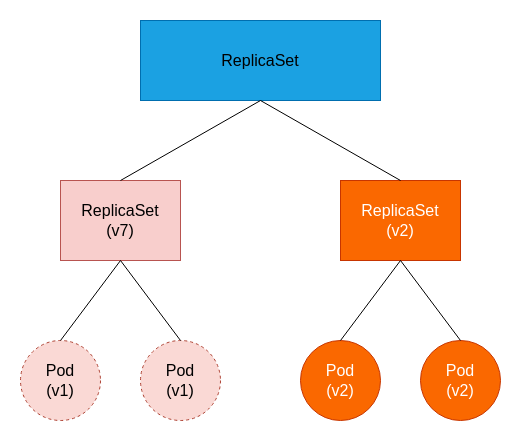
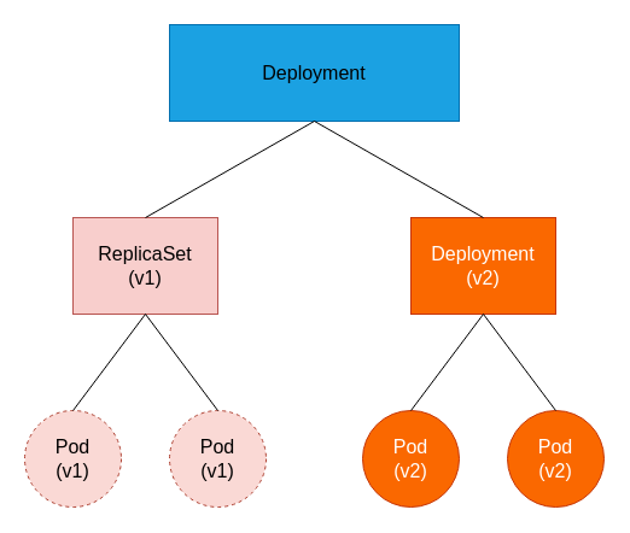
  <mxCell id="0" />
  <mxCell id="1" parent="0" />
  <mxCell id="2" value="" style="text;html=1;strokeColor=#006EAF;fillColor=#1ba1e2;align=center;verticalAlign=middle;whiteSpace=wrap;rounded=0;labelBackgroundColor=none;fontSize=16;fontColor=#ffffff;" vertex="1" parent="1"><mxGeometry x="140" y="20" width="240" height="80" as="geometry" /></mxCell>
  <mxCell id="3" value="" style="text;html=1;strokeColor=#b85450;fillColor=#f8cecc;align=center;verticalAlign=middle;whiteSpace=wrap;rounded=0;labelBackgroundColor=none;fontSize=16;" vertex="1" parent="1"><mxGeometry x="60" y="180" width="120" height="80" as="geometry" /></mxCell>
- <mxCell id="4" value="&lt;span style=&quot;font-size: 16px&quot;&gt;ReplicaSet&lt;/span&gt;" style="text;html=1;strokeColor=none;fillColor=none;align=center;verticalAlign=middle;whiteSpace=wrap;rounded=0;" vertex="1" parent="1"><mxGeometry x="140" y="20" width="240" height="80" as="geometry" /></mxCell>
- <mxCell id="5" value="&lt;span style=&quot;font-size: 16px&quot;&gt;ReplicaSet&lt;br&gt;(v7)&lt;br&gt;&lt;/span&gt;" style="text;html=1;fillColor=none;align=center;verticalAlign=middle;whiteSpace=wrap;rounded=0;strokeWidth=1;" vertex="1" parent="1"><mxGeometry x="60" y="180" width="120" height="80" as="geometry" /></mxCell>
+ <mxCell id="4" value="&lt;span style=&quot;font-size: 16px&quot;&gt;Deployment&lt;/span&gt;" style="text;html=1;strokeColor=none;fillColor=none;align=center;verticalAlign=middle;whiteSpace=wrap;rounded=0;" vertex="1" parent="1"><mxGeometry x="140" y="20" width="240" height="80" as="geometry" /></mxCell>
+ <mxCell id="5" value="&lt;span style=&quot;font-size: 16px&quot;&gt;ReplicaSet&lt;br&gt;(v1)&lt;br&gt;&lt;/span&gt;" style="text;html=1;fillColor=none;align=center;verticalAlign=middle;whiteSpace=wrap;rounded=0;strokeWidth=1;" vertex="1" parent="1"><mxGeometry x="60" y="180" width="120" height="80" as="geometry" /></mxCell>
  <mxCell id="6" value="" style="text;html=1;strokeColor=#b85450;fillColor=#f8cecc;align=center;verticalAlign=middle;whiteSpace=wrap;rounded=0;labelBackgroundColor=none;fontSize=16;" vertex="1" parent="1"><mxGeometry x="340" y="180" width="120" height="80" as="geometry" /></mxCell>
- <mxCell id="7" value="&lt;span style=&quot;font-size: 16px&quot;&gt;ReplicaSet&lt;br&gt;(v2)&lt;br&gt;&lt;/span&gt;" style="text;html=1;strokeColor=#C73500;fillColor=#fa6800;align=center;verticalAlign=middle;whiteSpace=wrap;rounded=0;fontColor=#ffffff;" vertex="1" parent="1"><mxGeometry x="340" y="180" width="120" height="80" as="geometry" /></mxCell>
+ <mxCell id="7" value="&lt;span style=&quot;font-size: 16px&quot;&gt;Deployment&lt;br&gt;(v2)&lt;br&gt;&lt;/span&gt;" style="text;html=1;strokeColor=#C73500;fillColor=#fa6800;align=center;verticalAlign=middle;whiteSpace=wrap;rounded=0;fontColor=#ffffff;" vertex="1" parent="1"><mxGeometry x="340" y="180" width="120" height="80" as="geometry" /></mxCell>
  <mxCell id="8" value="&lt;font style=&quot;font-size: 16px&quot;&gt;Pod&lt;br&gt;(v1)&lt;br&gt;&lt;/font&gt;" style="ellipse;whiteSpace=wrap;html=1;aspect=fixed;strokeColor=#ae4132;fillColor=#fad9d5;dashed=1;" vertex="1" parent="1"><mxGeometry x="140" y="340" width="80" height="80" as="geometry" /></mxCell>
  <mxCell id="9" value="&lt;font style=&quot;font-size: 16px&quot;&gt;Pod&lt;br&gt;(v1)&lt;br&gt;&lt;/font&gt;" style="ellipse;whiteSpace=wrap;html=1;aspect=fixed;strokeColor=#ae4132;fillColor=#fad9d5;dashed=1;" vertex="1" parent="1"><mxGeometry x="20" y="340" width="80" height="80" as="geometry" /></mxCell>
  <mxCell id="10" value="" style="endArrow=none;html=1;entryX=0.5;entryY=1;entryDx=0;entryDy=0;exitX=0.5;exitY=0;exitDx=0;exitDy=0;" edge="1" parent="1" source="9" target="5"><mxGeometry width="50" height="50" relative="1" as="geometry"><mxPoint x="370" y="420" as="sourcePoint" /><mxPoint x="420" y="370" as="targetPoint" /></mxGeometry></mxCell>
  <mxCell id="11" value="" style="endArrow=none;html=1;entryX=0.5;entryY=1;entryDx=0;entryDy=0;exitX=0.5;exitY=0;exitDx=0;exitDy=0;" edge="1" parent="1" source="8" target="5"><mxGeometry width="50" height="50" relative="1" as="geometry"><mxPoint x="70" y="350" as="sourcePoint" /><mxPoint x="130" y="270" as="targetPoint" /></mxGeometry></mxCell>
  <mxCell id="12" value="&lt;font style=&quot;font-size: 16px&quot;&gt;Pod&lt;br&gt;(v2)&lt;br&gt;&lt;/font&gt;" style="ellipse;whiteSpace=wrap;html=1;aspect=fixed;strokeColor=#C73500;fillColor=#fa6800;fontColor=#ffffff;" vertex="1" parent="1"><mxGeometry x="420" y="340" width="80" height="80" as="geometry" /></mxCell>
  <mxCell id="13" value="&lt;font style=&quot;font-size: 16px&quot;&gt;Pod&lt;br&gt;(v2)&lt;br&gt;&lt;/font&gt;" style="ellipse;whiteSpace=wrap;html=1;aspect=fixed;strokeColor=#C73500;fillColor=#fa6800;fontColor=#ffffff;" vertex="1" parent="1"><mxGeometry x="300" y="340" width="80" height="80" as="geometry" /></mxCell>
  <mxCell id="14" value="" style="endArrow=none;html=1;entryX=0.5;entryY=1;entryDx=0;entryDy=0;exitX=0.5;exitY=0;exitDx=0;exitDy=0;" edge="1" parent="1" source="13"><mxGeometry width="50" height="50" relative="1" as="geometry"><mxPoint x="650" y="420" as="sourcePoint" /><mxPoint x="400" y="260" as="targetPoint" /></mxGeometry></mxCell>
  <mxCell id="15" value="" style="endArrow=none;html=1;entryX=0.5;entryY=1;entryDx=0;entryDy=0;exitX=0.5;exitY=0;exitDx=0;exitDy=0;" edge="1" parent="1" source="12"><mxGeometry width="50" height="50" relative="1" as="geometry"><mxPoint x="350" y="350" as="sourcePoint" /><mxPoint x="400" y="260" as="targetPoint" /></mxGeometry></mxCell>
  <mxCell id="16" value="" style="endArrow=none;html=1;entryX=0.5;entryY=1;entryDx=0;entryDy=0;exitX=0.5;exitY=0;exitDx=0;exitDy=0;" edge="1" parent="1" source="5"><mxGeometry width="50" height="50" relative="1" as="geometry"><mxPoint x="200" y="180" as="sourcePoint" /><mxPoint x="260" y="100" as="targetPoint" /></mxGeometry></mxCell>
  <mxCell id="17" value="" style="endArrow=none;html=1;entryX=0.5;entryY=1;entryDx=0;entryDy=0;exitX=0.5;exitY=0;exitDx=0;exitDy=0;" edge="1" parent="1" source="7"><mxGeometry width="50" height="50" relative="1" as="geometry"><mxPoint x="320" y="180" as="sourcePoint" /><mxPoint x="260" y="100" as="targetPoint" /></mxGeometry></mxCell>
